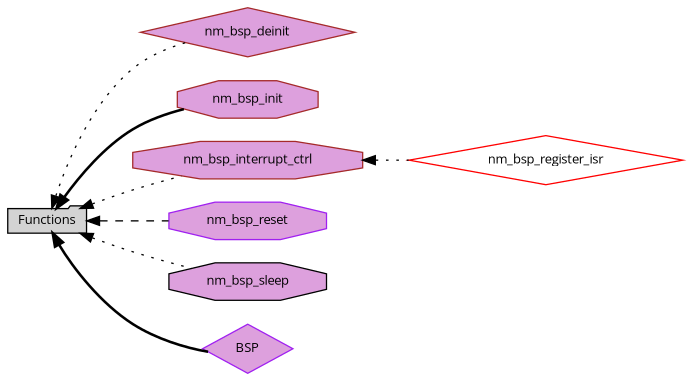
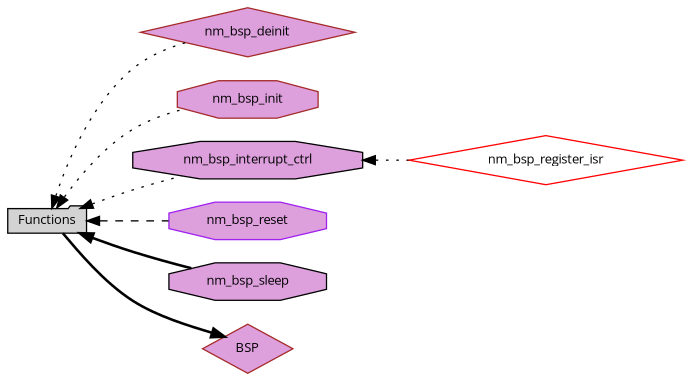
  digraph {
    fontname="Open Sans"
    rankdir=LR
    node [color=brown fillcolor=plum fontname="Open Sans" fontsize=10 shape=octagon style=filled]
    edge [dir=back fontname="Open Sans" fontsize=10 labelfontname=FreeSans labelfontsize=10 shape=plaintext style=dotted]
    n1 [color=black fillcolor=lightgrey fontcolor=black height=0.2 label=Functions shape=folder width=0.4]
    n2 [height=0.2 label=nm_bsp_deinit shape=diamond width=0.4]
    n3 [height=0.2 label=nm_bsp_init width=0.4]
-   n4 [height=0.2 label=nm_bsp_interrupt_ctrl width=0.4]
+   n4 [color=black height=0.2 label=nm_bsp_interrupt_ctrl width=0.4]
    n5 [color=purple height=0.2 label=nm_bsp_reset width=0.4]
    n6 [color=black height=0.2 label=nm_bsp_sleep width=0.4]
    n7 [color=red fillcolor=white height=0.2 label=nm_bsp_register_isr shape=diamond width=0.4]
-   n8 [color=purple height=0.2 label=BSP shape=diamond width=0.4]
+   n8 [height=0.2 label=BSP shape=diamond width=0.4]
    n1 -> n2
-   n1 -> n3 [style=bold]
+   n1 -> n3
    n1 -> n4
    n1 -> n5 [style=dashed]
-   n1 -> n6
+   n1 -> n6 [style=bold]
    n4 -> n7
-   n1 -> n8 [style=bold]
+   n8 -> n1 [style=bold]
  }
